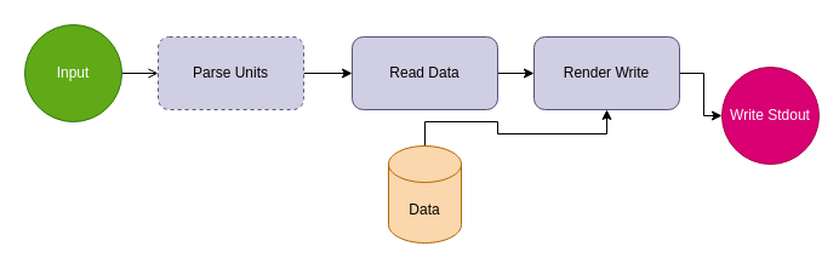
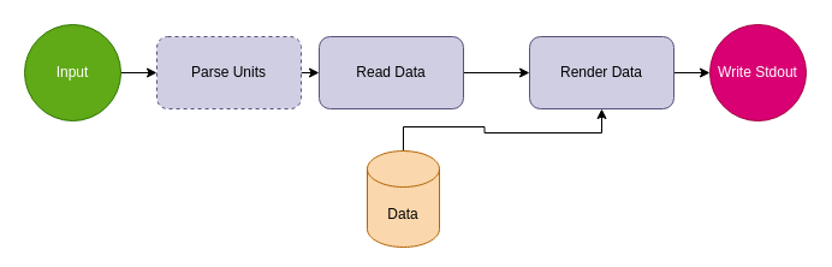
  <mxCell id="0" />
  <mxCell id="1" parent="0" />
  <mxCell id="2" style="edgeStyle=orthogonalEdgeStyle;rounded=0;orthogonalLoop=1;jettySize=auto;html=1;exitX=0.5;exitY=0;exitDx=0;exitDy=0;exitPerimeter=0;" edge="1" parent="1" source="3" target="12"><mxGeometry relative="1" as="geometry" /></mxCell>
- <mxCell id="3" value="Data" style="shape=cylinder3;whiteSpace=wrap;html=1;boundedLbl=1;backgroundOutline=1;size=15;fillColor=#fad7ac;strokeColor=#b46504;" vertex="1" parent="1"><mxGeometry x="320" y="120" width="60" height="80" as="geometry" /></mxCell>
- <mxCell id="4" style="edgeStyle=orthogonalEdgeStyle;rounded=0;orthogonalLoop=1;jettySize=auto;html=1;exitX=1;exitY=0.5;exitDx=0;exitDy=0;entryX=0;entryY=0.5;entryDx=0;entryDy=0;endArrow=open;" edge="1" parent="1" source="5" target="8"><mxGeometry relative="1" as="geometry" /></mxCell>
+ <mxCell id="3" value="Data" style="shape=cylinder3;whiteSpace=wrap;html=1;boundedLbl=1;backgroundOutline=1;size=15;fillColor=#fad7ac;strokeColor=#b46504;" vertex="1" parent="1"><mxGeometry x="305" y="125" width="60" height="80" as="geometry" /></mxCell>
+ <mxCell id="4" style="edgeStyle=orthogonalEdgeStyle;rounded=0;orthogonalLoop=1;jettySize=auto;html=1;exitX=1;exitY=0.5;exitDx=0;exitDy=0;entryX=0;entryY=0.5;entryDx=0;entryDy=0;" edge="1" parent="1" source="5" target="8"><mxGeometry relative="1" as="geometry" /></mxCell>
  <mxCell id="5" value="Input" style="ellipse;whiteSpace=wrap;html=1;aspect=fixed;fillColor=#60a917;fontColor=#ffffff;strokeColor=#2D7600;" vertex="1" parent="1"><mxGeometry x="20" y="20" width="80" height="80" as="geometry" /></mxCell>
- <mxCell id="6" value="Write Stdout" style="ellipse;whiteSpace=wrap;html=1;aspect=fixed;fillColor=#d80073;fontColor=#ffffff;strokeColor=#A50040;" vertex="1" parent="1"><mxGeometry x="595" y="55" width="80" height="80" as="geometry" /></mxCell>
+ <mxCell id="6" value="Write Stdout" style="ellipse;whiteSpace=wrap;html=1;aspect=fixed;fillColor=#d80073;fontColor=#ffffff;strokeColor=#A50040;" vertex="1" parent="1"><mxGeometry x="590" y="20" width="80" height="80" as="geometry" /></mxCell>
  <mxCell id="7" style="edgeStyle=orthogonalEdgeStyle;rounded=0;orthogonalLoop=1;jettySize=auto;html=1;exitX=1;exitY=0.5;exitDx=0;exitDy=0;entryX=0;entryY=0.5;entryDx=0;entryDy=0;" edge="1" parent="1" source="8" target="10"><mxGeometry relative="1" as="geometry" /></mxCell>
  <mxCell id="8" value="Parse Units" style="rounded=1;whiteSpace=wrap;html=1;fillColor=#d0cee2;strokeColor=#56517e;dashed=1;" vertex="1" parent="1"><mxGeometry x="130" y="30" width="120" height="60" as="geometry" /></mxCell>
  <mxCell id="9" style="edgeStyle=orthogonalEdgeStyle;rounded=0;orthogonalLoop=1;jettySize=auto;html=1;exitX=1;exitY=0.5;exitDx=0;exitDy=0;" edge="1" parent="1" source="10" target="12"><mxGeometry relative="1" as="geometry" /></mxCell>
- <mxCell id="10" value="Read Data" style="rounded=1;whiteSpace=wrap;html=1;fillColor=#d0cee2;strokeColor=#56517e;" vertex="1" parent="1"><mxGeometry x="290" y="30" width="120" height="60" as="geometry" /></mxCell>
+ <mxCell id="10" value="Read Data" style="rounded=1;whiteSpace=wrap;html=1;fillColor=#d0cee2;strokeColor=#56517e;" vertex="1" parent="1"><mxGeometry x="265" y="30" width="120" height="60" as="geometry" /></mxCell>
  <mxCell id="11" style="edgeStyle=orthogonalEdgeStyle;rounded=0;orthogonalLoop=1;jettySize=auto;html=1;exitX=1;exitY=0.5;exitDx=0;exitDy=0;entryX=0;entryY=0.5;entryDx=0;entryDy=0;" edge="1" parent="1" source="12" target="6"><mxGeometry relative="1" as="geometry" /></mxCell>
- <mxCell id="12" value="Render Write" style="rounded=1;whiteSpace=wrap;html=1;fillColor=#d0cee2;strokeColor=#56517e;" vertex="1" parent="1"><mxGeometry x="440" y="30" width="120" height="60" as="geometry" /></mxCell>
+ <mxCell id="12" value="Render Data" style="rounded=1;whiteSpace=wrap;html=1;fillColor=#d0cee2;strokeColor=#56517e;" vertex="1" parent="1"><mxGeometry x="440" y="30" width="120" height="60" as="geometry" /></mxCell>
